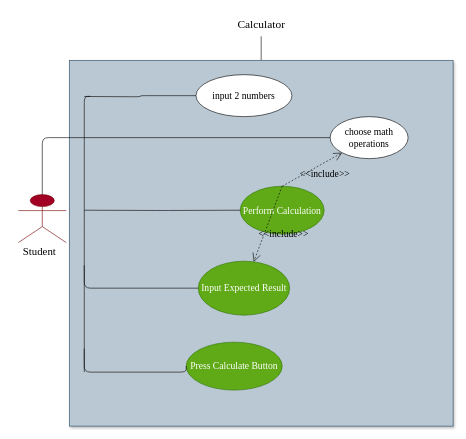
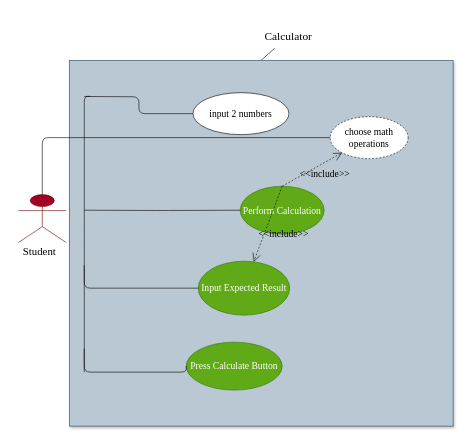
  <mxCell id="0" />
  <mxCell id="1" parent="0" />
  <mxCell id="2" value="" style="whiteSpace=wrap;html=1;verticalAlign=top;fontFamily=Comic Sans MS;fontSize=16;labelBackgroundColor=none;rounded=0;shadow=1;fillColor=#bac8d3;strokeColor=#23445d;" parent="1" vertex="1"><mxGeometry x="115" y="100" width="640" height="610" as="geometry" /></mxCell>
  <mxCell id="3" value="Student&lt;br style=&quot;font-size: 16px;&quot;&gt;" style="shape=umlActor;verticalLabelPosition=bottom;verticalAlign=top;html=1;outlineConnect=0;fontFamily=Comic Sans MS;fontSize=16;labelBackgroundColor=none;rounded=1;fillColor=#a20025;strokeColor=#6F0000;fontColor=#ffffff;" parent="1" vertex="1"><mxGeometry x="30" y="324" width="80" height="80" as="geometry" /></mxCell>
  <mxCell id="4" value="Perform Calculation" style="ellipse;whiteSpace=wrap;html=1;fontFamily=Comic Sans MS;fontSize=16;labelBackgroundColor=none;rounded=1;fillColor=#60a917;fontColor=#ffffff;strokeColor=#2D7600;" parent="1" vertex="1"><mxGeometry x="400" y="310" width="140" height="80" as="geometry" /></mxCell>
  <mxCell id="5" value="Input Expected Result" style="ellipse;whiteSpace=wrap;html=1;fontFamily=Comic Sans MS;fontSize=16;labelBackgroundColor=none;rounded=1;fillColor=#60a917;fontColor=#ffffff;strokeColor=#2D7600;" parent="1" vertex="1"><mxGeometry x="330" y="435" width="152.5" height="90" as="geometry" /></mxCell>
  <mxCell id="6" value="Press Calculate Button" style="ellipse;whiteSpace=wrap;html=1;fontFamily=Comic Sans MS;fontSize=16;labelBackgroundColor=none;rounded=1;fillColor=#60a917;fontColor=#ffffff;strokeColor=#2D7600;" parent="1" vertex="1"><mxGeometry x="310" y="570" width="160" height="80" as="geometry" /></mxCell>
- <mxCell id="7" value="input 2 numbers" style="ellipse;whiteSpace=wrap;html=1;fontFamily=Comic Sans MS;fontSize=16;labelBackgroundColor=none;rounded=1;" parent="1" vertex="1"><mxGeometry x="326.25" y="124" width="160" height="70" as="geometry" /></mxCell>
- <mxCell id="8" value="choose math operations" style="ellipse;whiteSpace=wrap;html=1;fontFamily=Comic Sans MS;fontSize=16;labelBackgroundColor=none;rounded=1;" parent="1" vertex="1"><mxGeometry x="550" y="194" width="130" height="70" as="geometry" /></mxCell>
+ <mxCell id="7" value="input 2 numbers" style="ellipse;whiteSpace=wrap;html=1;fontFamily=Comic Sans MS;fontSize=16;labelBackgroundColor=none;rounded=1;" parent="1" vertex="1"><mxGeometry x="321.25" y="154" width="160" height="70" as="geometry" /></mxCell>
+ <mxCell id="8" value="choose math operations" style="ellipse;whiteSpace=wrap;html=1;fontFamily=Comic Sans MS;fontSize=16;labelBackgroundColor=none;rounded=1;dashed=1;" parent="1" vertex="1"><mxGeometry x="550" y="194" width="130" height="70" as="geometry" /></mxCell>
  <mxCell id="9" value="&amp;lt;&amp;lt;include&amp;gt;&amp;gt;" style="endArrow=open;endSize=12;dashed=1;html=1;rounded=1;exitX=0.5;exitY=0;exitDx=0;exitDy=0;fontFamily=Comic Sans MS;fontSize=16;labelBackgroundColor=none;fontColor=default;" parent="1" source="4" target="5" edge="1"><mxGeometry x="0.099" y="29" width="160" relative="1" as="geometry"><mxPoint x="240" y="240" as="sourcePoint" /><mxPoint x="400" y="240" as="targetPoint" /><mxPoint x="1" as="offset" /></mxGeometry></mxCell>
  <mxCell id="10" value="&amp;lt;&amp;lt;include&amp;gt;&amp;gt;" style="endArrow=open;endSize=12;dashed=1;html=1;rounded=1;exitX=0.5;exitY=0;exitDx=0;exitDy=0;fontFamily=Comic Sans MS;fontSize=16;labelBackgroundColor=none;fontColor=default;" parent="1" source="4" target="8" edge="1"><mxGeometry x="0.24" y="-17" width="160" relative="1" as="geometry"><mxPoint x="320" y="310" as="sourcePoint" /><mxPoint x="310" y="206" as="targetPoint" /><mxPoint x="1" y="-1" as="offset" /></mxGeometry></mxCell>
  <mxCell id="11" value="" style="endArrow=none;endFill=0;html=1;edgeStyle=orthogonalEdgeStyle;align=left;verticalAlign=top;rounded=1;fontFamily=Comic Sans MS;fontSize=16;labelBackgroundColor=none;fontColor=default;" parent="1" edge="1" target="7"><mxGeometry x="-1" relative="1" as="geometry"><mxPoint x="140" y="160.37" as="sourcePoint" /><mxPoint x="300" y="160.37" as="targetPoint" /></mxGeometry></mxCell>
  <mxCell id="12" value="" style="edgeLabel;resizable=0;html=1;align=left;verticalAlign=bottom;strokeWidth=1;fontFamily=Comic Sans MS;fontSize=16;labelBackgroundColor=none;rounded=1;" parent="11" connectable="0" vertex="1"><mxGeometry x="-1" relative="1" as="geometry" /></mxCell>
  <mxCell id="13" value="" style="endArrow=none;endFill=0;html=1;edgeStyle=orthogonalEdgeStyle;align=left;verticalAlign=top;rounded=1;entryX=0;entryY=0.5;entryDx=0;entryDy=0;fontFamily=Comic Sans MS;fontSize=16;exitX=0.5;exitY=0;exitDx=0;exitDy=0;exitPerimeter=0;labelBackgroundColor=none;fontColor=default;" parent="1" target="8" edge="1" source="3"><mxGeometry x="-1" relative="1" as="geometry"><mxPoint x="110" y="269" as="sourcePoint" /><mxPoint x="460" y="280" as="targetPoint" /></mxGeometry></mxCell>
  <mxCell id="14" value="" style="edgeLabel;resizable=0;html=1;align=left;verticalAlign=bottom;strokeWidth=1;fontFamily=Comic Sans MS;fontSize=16;labelBackgroundColor=none;rounded=1;" parent="13" connectable="0" vertex="1"><mxGeometry x="-1" relative="1" as="geometry" /></mxCell>
  <mxCell id="15" value="" style="endArrow=none;endFill=0;html=1;edgeStyle=orthogonalEdgeStyle;align=left;verticalAlign=top;rounded=1;fontFamily=Comic Sans MS;fontSize=16;labelBackgroundColor=none;fontColor=default;" parent="1" target="4" edge="1"><mxGeometry x="-1" relative="1" as="geometry"><mxPoint x="140" y="350" as="sourcePoint" /><mxPoint x="220" y="360" as="targetPoint" /></mxGeometry></mxCell>
  <mxCell id="16" value="" style="edgeLabel;resizable=0;html=1;align=left;verticalAlign=bottom;strokeWidth=1;fontFamily=Comic Sans MS;fontSize=16;labelBackgroundColor=none;rounded=1;" parent="15" connectable="0" vertex="1"><mxGeometry x="-1" relative="1" as="geometry" /></mxCell>
  <mxCell id="17" value="" style="endArrow=none;endFill=0;html=1;edgeStyle=orthogonalEdgeStyle;align=left;verticalAlign=top;rounded=1;entryX=0;entryY=0.5;entryDx=0;entryDy=0;fontFamily=Comic Sans MS;fontSize=16;labelBackgroundColor=none;fontColor=default;" parent="1" target="5" edge="1"><mxGeometry x="-1" relative="1" as="geometry"><mxPoint x="140" y="441.88" as="sourcePoint" /><mxPoint x="280" y="441.88" as="targetPoint" /><Array as="points"><mxPoint x="140" y="480" /><mxPoint x="323" y="480" /></Array></mxGeometry></mxCell>
  <mxCell id="18" value="" style="edgeLabel;resizable=0;html=1;align=left;verticalAlign=bottom;strokeWidth=1;fontFamily=Comic Sans MS;fontSize=16;labelBackgroundColor=none;rounded=1;" parent="17" connectable="0" vertex="1"><mxGeometry x="-1" relative="1" as="geometry" /></mxCell>
  <mxCell id="19" value="" style="endArrow=none;endFill=0;html=1;edgeStyle=orthogonalEdgeStyle;align=left;verticalAlign=top;rounded=1;fontFamily=Comic Sans MS;fontSize=16;labelBackgroundColor=none;fontColor=default;" parent="1" edge="1"><mxGeometry x="-1" relative="1" as="geometry"><mxPoint x="150" y="160" as="sourcePoint" /><mxPoint x="140" y="620" as="targetPoint" /></mxGeometry></mxCell>
  <mxCell id="20" value="" style="endArrow=none;endFill=0;html=1;edgeStyle=orthogonalEdgeStyle;align=left;verticalAlign=top;rounded=1;entryX=0;entryY=0.5;entryDx=0;entryDy=0;fontFamily=Comic Sans MS;fontSize=16;labelBackgroundColor=none;fontColor=default;" parent="1" target="6" edge="1"><mxGeometry x="-1" relative="1" as="geometry"><mxPoint x="139.96" y="580.88" as="sourcePoint" /><mxPoint x="317.46" y="580" as="targetPoint" /><Array as="points"><mxPoint x="140" y="620" /></Array></mxGeometry></mxCell>
  <mxCell id="21" value="" style="edgeLabel;resizable=0;html=1;align=left;verticalAlign=bottom;strokeWidth=1;fontFamily=Comic Sans MS;fontSize=16;labelBackgroundColor=none;rounded=1;" parent="20" connectable="0" vertex="1"><mxGeometry x="-1" relative="1" as="geometry" /></mxCell>
  <mxCell id="22" value="" style="endArrow=none;endFill=0;endSize=12;html=1;rounded=1;exitX=0.5;exitY=0;exitDx=0;exitDy=0;labelBackgroundColor=none;fontColor=default;" edge="1" parent="1" source="2" target="23"><mxGeometry width="160" relative="1" as="geometry"><mxPoint x="420" y="50" as="sourcePoint" /><mxPoint x="465" y="50" as="targetPoint" /></mxGeometry></mxCell>
- <mxCell id="23" value="Calculator&lt;br style=&quot;font-size: 19px;&quot;&gt;" style="text;html=1;align=center;verticalAlign=middle;resizable=0;points=[];autosize=1;strokeColor=none;fillColor=none;fontFamily=Comic Sans MS;fontSize=19;labelBackgroundColor=none;rounded=1;" vertex="1" parent="1"><mxGeometry x="380" y="20" width="110" height="40" as="geometry" /></mxCell>
+ <mxCell id="23" value="Calculator&lt;br style=&quot;font-size: 19px;&quot;&gt;" style="text;html=1;align=center;verticalAlign=middle;resizable=0;points=[];autosize=1;strokeColor=none;fillColor=none;fontFamily=Comic Sans MS;fontSize=19;labelBackgroundColor=none;rounded=1;" vertex="1" parent="1"><mxGeometry x="425" y="40" width="110" height="40" as="geometry" /></mxCell>
  <mxCell id="24" value="Student" style="text;html=1;align=center;verticalAlign=middle;resizable=0;points=[];autosize=1;strokeColor=none;fillColor=none;rounded=0;shadow=1;sketch=0;fontFamily=Comic Sans MS;fontSize=18;" vertex="1" parent="1"><mxGeometry x="20" y="400" width="90" height="40" as="geometry" /></mxCell>
